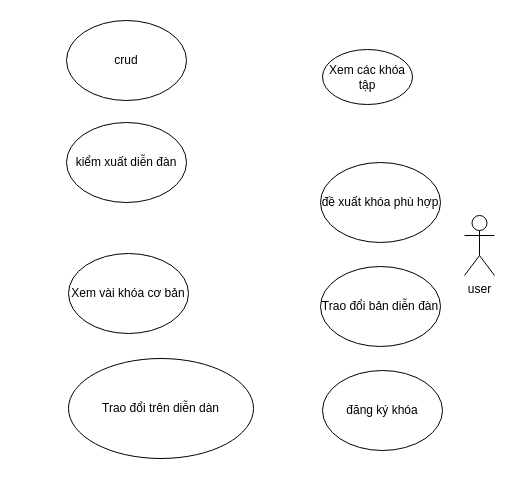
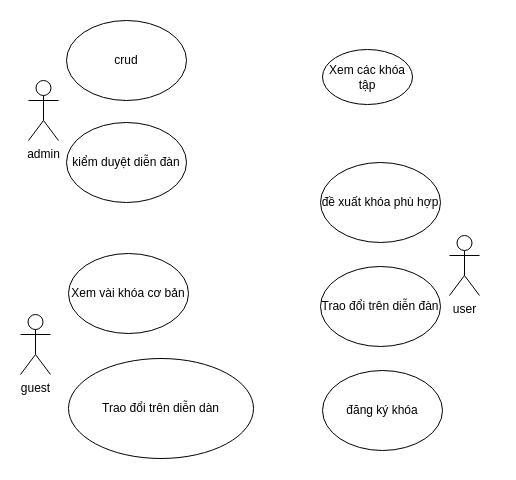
  <mxCell id="0" />
  <mxCell id="1" parent="0" />
+ <mxCell id="2" value="admin" style="shape=umlActor;verticalLabelPosition=bottom;verticalAlign=top;html=1;outlineConnect=0;" vertex="1" parent="1"><mxGeometry x="28" y="80" width="30" height="60" as="geometry" /></mxCell>
  <mxCell id="3" value="crud" style="ellipse;whiteSpace=wrap;html=1;" vertex="1" parent="1"><mxGeometry x="66" y="20" width="120" height="80" as="geometry" /></mxCell>
- <mxCell id="4" value="kiểm xuất diễn đàn" style="ellipse;whiteSpace=wrap;html=1;" vertex="1" parent="1"><mxGeometry x="66" y="122" width="120" height="80" as="geometry" /></mxCell>
+ <mxCell id="4" value="kiểm duyệt diễn đàn" style="ellipse;whiteSpace=wrap;html=1;" vertex="1" parent="1"><mxGeometry x="66" y="122" width="120" height="80" as="geometry" /></mxCell>
  <mxCell id="5" value="Xem các khóa tập" style="ellipse;whiteSpace=wrap;html=1;" vertex="1" parent="1"><mxGeometry x="322" y="49" width="90" height="55" as="geometry" /></mxCell>
- <mxCell id="6" value="user" style="shape=umlActor;verticalLabelPosition=bottom;verticalAlign=top;html=1;outlineConnect=0;" vertex="1" parent="1"><mxGeometry x="464" y="215" width="30" height="60" as="geometry" /></mxCell>
+ <mxCell id="6" value="user" style="shape=umlActor;verticalLabelPosition=bottom;verticalAlign=top;html=1;outlineConnect=0;" vertex="1" parent="1"><mxGeometry x="449" y="235" width="30" height="60" as="geometry" /></mxCell>
+ <mxCell id="7" value="guest" style="shape=umlActor;verticalLabelPosition=bottom;verticalAlign=top;html=1;outlineConnect=0;" vertex="1" parent="1"><mxGeometry x="20" y="314" width="30" height="60" as="geometry" /></mxCell>
  <mxCell id="8" value="đề xuất khóa phù hợp" style="ellipse;whiteSpace=wrap;html=1;" vertex="1" parent="1"><mxGeometry x="320" y="162" width="120" height="80" as="geometry" /></mxCell>
- <mxCell id="9" value="Trao đổi bản diễn đàn" style="ellipse;whiteSpace=wrap;html=1;" vertex="1" parent="1"><mxGeometry x="320" y="266" width="120" height="80" as="geometry" /></mxCell>
+ <mxCell id="9" value="Trao đổi trên diễn đàn" style="ellipse;whiteSpace=wrap;html=1;" vertex="1" parent="1"><mxGeometry x="320" y="266" width="120" height="80" as="geometry" /></mxCell>
  <mxCell id="10" value="Xem vài khóa cơ bản" style="ellipse;whiteSpace=wrap;html=1;" vertex="1" parent="1"><mxGeometry x="68" y="253" width="120" height="80" as="geometry" /></mxCell>
  <mxCell id="11" value="Trao đổi trên diễn dàn" style="ellipse;whiteSpace=wrap;html=1;" vertex="1" parent="1"><mxGeometry x="68" y="358" width="185" height="100" as="geometry" /></mxCell>
  <mxCell id="12" value="đăng ký khóa" style="ellipse;whiteSpace=wrap;html=1;" vertex="1" parent="1"><mxGeometry x="322" y="370" width="120" height="80" as="geometry" /></mxCell>
